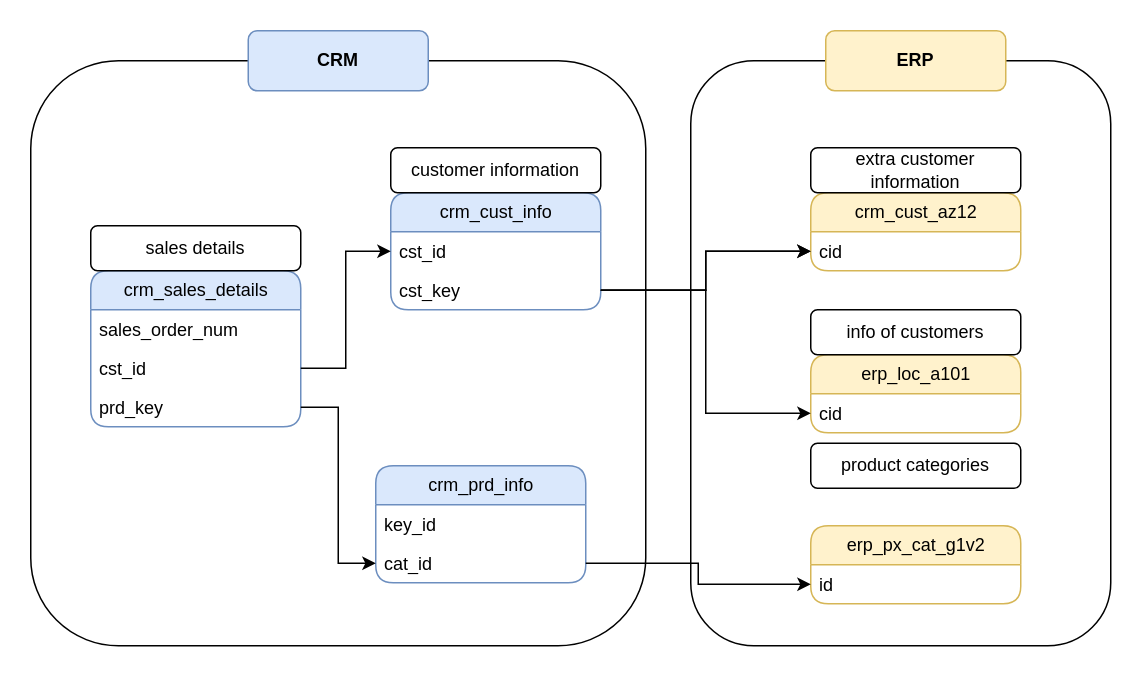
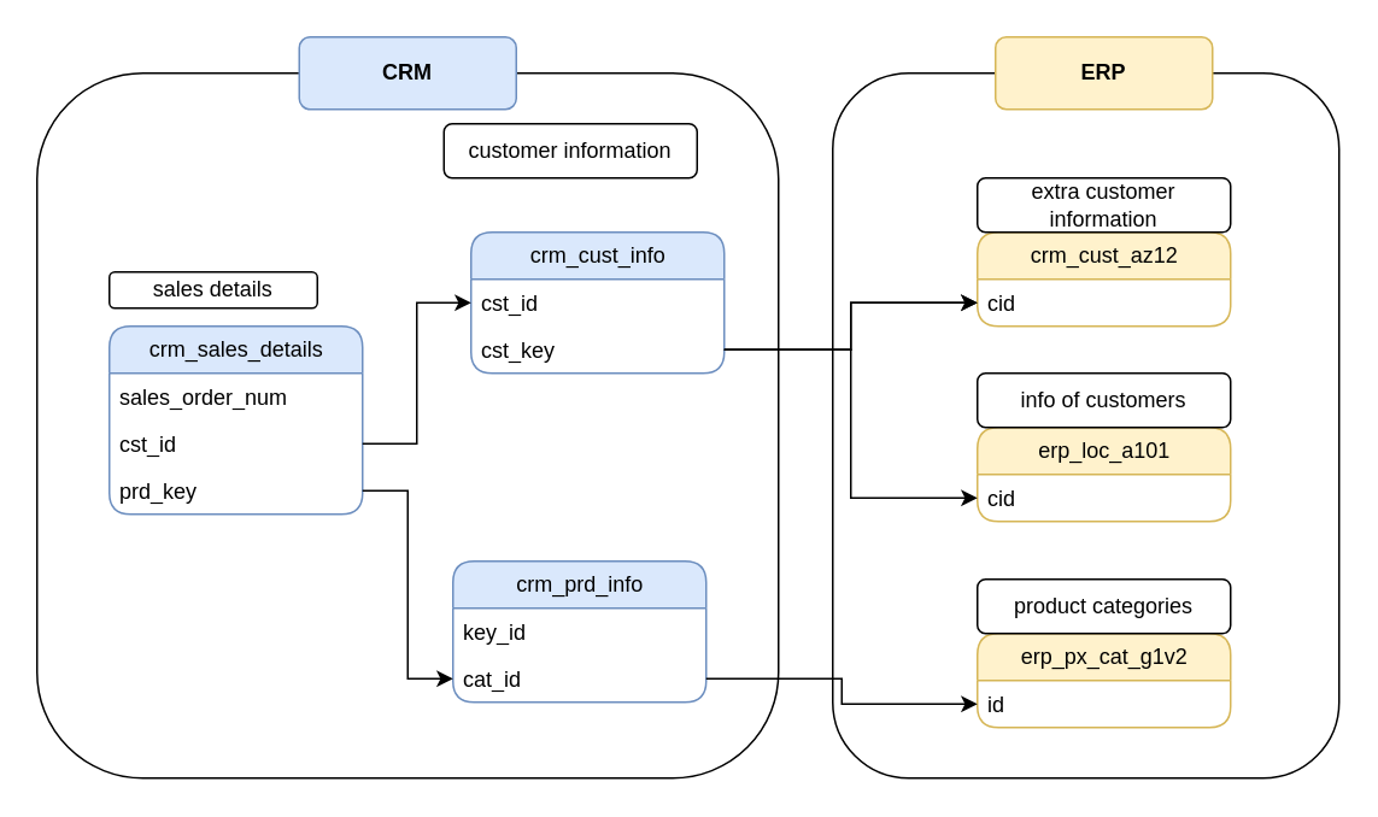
  <mxCell id="0" />
  <mxCell id="1" parent="0" />
  <mxCell id="2" value="" style="rounded=1;whiteSpace=wrap;html=1;fillColor=none;" parent="1" vertex="1"><mxGeometry x="20" y="40" width="410" height="390" as="geometry" /></mxCell>
  <mxCell id="3" value="crm_cust_info" style="swimlane;fontStyle=0;childLayout=stackLayout;horizontal=1;startSize=26;fillColor=#dae8fc;horizontalStack=0;resizeParent=1;resizeParentMax=0;resizeLast=0;collapsible=1;marginBottom=0;html=1;rounded=1;swimlaneLine=1;glass=0;shadow=0;swimlaneFillColor=default;strokeColor=#6c8ebf;" parent="1" vertex="1"><mxGeometry x="260" y="128" width="140" height="78" as="geometry" /></mxCell>
  <mxCell id="4" value="cst_id" style="text;strokeColor=none;fillColor=none;align=left;verticalAlign=top;spacingLeft=4;spacingRight=4;overflow=hidden;rotatable=0;points=[[0,0.5],[1,0.5]];portConstraint=eastwest;whiteSpace=wrap;html=1;" parent="3" vertex="1"><mxGeometry y="26" width="140" height="26" as="geometry" /></mxCell>
  <mxCell id="5" value="cst_key" style="text;strokeColor=none;fillColor=none;align=left;verticalAlign=top;spacingLeft=4;spacingRight=4;overflow=hidden;rotatable=0;points=[[0,0.5],[1,0.5]];portConstraint=eastwest;whiteSpace=wrap;html=1;" parent="3" vertex="1"><mxGeometry y="52" width="140" height="26" as="geometry" /></mxCell>
  <mxCell id="6" value="crm_sales_details" style="swimlane;fontStyle=0;childLayout=stackLayout;horizontal=1;startSize=26;fillColor=#dae8fc;horizontalStack=0;resizeParent=1;resizeParentMax=0;resizeLast=0;collapsible=1;marginBottom=0;html=1;rounded=1;swimlaneLine=1;glass=0;shadow=0;swimlaneFillColor=default;strokeColor=#6c8ebf;" parent="1" vertex="1"><mxGeometry x="60" y="180" width="140" height="104" as="geometry" /></mxCell>
  <mxCell id="7" value="sales_order_num" style="text;strokeColor=none;fillColor=none;align=left;verticalAlign=top;spacingLeft=4;spacingRight=4;overflow=hidden;rotatable=0;points=[[0,0.5],[1,0.5]];portConstraint=eastwest;whiteSpace=wrap;html=1;" parent="6" vertex="1"><mxGeometry y="26" width="140" height="26" as="geometry" /></mxCell>
  <mxCell id="8" value="cst_id" style="text;strokeColor=none;fillColor=none;align=left;verticalAlign=top;spacingLeft=4;spacingRight=4;overflow=hidden;rotatable=0;points=[[0,0.5],[1,0.5]];portConstraint=eastwest;whiteSpace=wrap;html=1;strokeWidth=3;" parent="6" vertex="1"><mxGeometry y="52" width="140" height="26" as="geometry" /></mxCell>
  <mxCell id="9" value="prd_key" style="text;strokeColor=none;fillColor=none;align=left;verticalAlign=top;spacingLeft=4;spacingRight=4;overflow=hidden;rotatable=0;points=[[0,0.5],[1,0.5]];portConstraint=eastwest;whiteSpace=wrap;html=1;strokeWidth=3;" parent="6" vertex="1"><mxGeometry y="78" width="140" height="26" as="geometry" /></mxCell>
  <mxCell id="10" value="crm_prd_info" style="swimlane;fontStyle=0;childLayout=stackLayout;horizontal=1;startSize=26;fillColor=#dae8fc;horizontalStack=0;resizeParent=1;resizeParentMax=0;resizeLast=0;collapsible=1;marginBottom=0;html=1;rounded=1;swimlaneLine=1;glass=0;shadow=0;swimlaneFillColor=default;strokeColor=#6c8ebf;" parent="1" vertex="1"><mxGeometry x="250" y="310" width="140" height="78" as="geometry" /></mxCell>
  <mxCell id="11" value="key_id" style="text;strokeColor=none;fillColor=none;align=left;verticalAlign=top;spacingLeft=4;spacingRight=4;overflow=hidden;rotatable=0;points=[[0,0.5],[1,0.5]];portConstraint=eastwest;whiteSpace=wrap;html=1;" parent="10" vertex="1"><mxGeometry y="26" width="140" height="26" as="geometry" /></mxCell>
  <mxCell id="12" value="cat_id" style="text;strokeColor=none;fillColor=none;align=left;verticalAlign=top;spacingLeft=4;spacingRight=4;overflow=hidden;rotatable=0;points=[[0,0.5],[1,0.5]];portConstraint=eastwest;whiteSpace=wrap;html=1;" parent="10" vertex="1"><mxGeometry y="52" width="140" height="26" as="geometry" /></mxCell>
  <mxCell id="13" style="edgeStyle=orthogonalEdgeStyle;rounded=0;orthogonalLoop=1;jettySize=auto;html=1;entryX=0;entryY=0.5;entryDx=0;entryDy=0;" parent="1" source="8" target="4" edge="1"><mxGeometry relative="1" as="geometry" /></mxCell>
  <mxCell id="14" value="crm_cust_az12" style="swimlane;fontStyle=0;childLayout=stackLayout;horizontal=1;startSize=26;fillColor=#fff2cc;horizontalStack=0;resizeParent=1;resizeParentMax=0;resizeLast=0;collapsible=1;marginBottom=0;html=1;rounded=1;swimlaneLine=1;glass=0;shadow=0;swimlaneFillColor=default;strokeColor=#d6b656;" parent="1" vertex="1"><mxGeometry x="540" y="128" width="140" height="52" as="geometry" /></mxCell>
  <mxCell id="15" value="cid" style="text;strokeColor=none;fillColor=none;align=left;verticalAlign=top;spacingLeft=4;spacingRight=4;overflow=hidden;rotatable=0;points=[[0,0.5],[1,0.5]];portConstraint=eastwest;whiteSpace=wrap;html=1;" parent="14" vertex="1"><mxGeometry y="26" width="140" height="26" as="geometry" /></mxCell>
  <mxCell id="16" value="" style="edgeStyle=orthogonalEdgeStyle;rounded=0;orthogonalLoop=1;jettySize=auto;html=1;" parent="1" source="5" target="15" edge="1"><mxGeometry relative="1" as="geometry" /></mxCell>
  <mxCell id="17" value="erp_loc_a101" style="swimlane;fontStyle=0;childLayout=stackLayout;horizontal=1;startSize=26;fillColor=#fff2cc;horizontalStack=0;resizeParent=1;resizeParentMax=0;resizeLast=0;collapsible=1;marginBottom=0;html=1;rounded=1;swimlaneLine=1;glass=0;shadow=0;swimlaneFillColor=default;strokeColor=#d6b656;" parent="1" vertex="1"><mxGeometry x="540" y="236" width="140" height="52" as="geometry" /></mxCell>
  <mxCell id="18" value="cid" style="text;strokeColor=none;fillColor=none;align=left;verticalAlign=top;spacingLeft=4;spacingRight=4;overflow=hidden;rotatable=0;points=[[0,0.5],[1,0.5]];portConstraint=eastwest;whiteSpace=wrap;html=1;" parent="17" vertex="1"><mxGeometry y="26" width="140" height="26" as="geometry" /></mxCell>
  <mxCell id="19" value="" style="edgeStyle=orthogonalEdgeStyle;rounded=0;orthogonalLoop=1;jettySize=auto;html=1;" parent="1" source="5" target="15" edge="1"><mxGeometry relative="1" as="geometry" /></mxCell>
  <mxCell id="20" style="edgeStyle=orthogonalEdgeStyle;rounded=0;orthogonalLoop=1;jettySize=auto;html=1;entryX=0;entryY=0.5;entryDx=0;entryDy=0;" parent="1" source="5" target="18" edge="1"><mxGeometry relative="1" as="geometry" /></mxCell>
  <mxCell id="21" value="erp_px_cat_g1v2" style="swimlane;fontStyle=0;childLayout=stackLayout;horizontal=1;startSize=26;fillColor=#fff2cc;horizontalStack=0;resizeParent=1;resizeParentMax=0;resizeLast=0;collapsible=1;marginBottom=0;html=1;rounded=1;swimlaneLine=1;glass=0;shadow=0;swimlaneFillColor=default;strokeColor=#d6b656;" parent="1" vertex="1"><mxGeometry x="540" y="350" width="140" height="52" as="geometry" /></mxCell>
  <mxCell id="22" value="id" style="text;strokeColor=none;fillColor=none;align=left;verticalAlign=top;spacingLeft=4;spacingRight=4;overflow=hidden;rotatable=0;points=[[0,0.5],[1,0.5]];portConstraint=eastwest;whiteSpace=wrap;html=1;" parent="21" vertex="1"><mxGeometry y="26" width="140" height="26" as="geometry" /></mxCell>
  <mxCell id="23" style="edgeStyle=orthogonalEdgeStyle;rounded=0;orthogonalLoop=1;jettySize=auto;html=1;entryX=0;entryY=0.75;entryDx=0;entryDy=0;" parent="1" source="12" target="21" edge="1"><mxGeometry relative="1" as="geometry" /></mxCell>
- <mxCell id="24" value="sales details" style="whiteSpace=wrap;html=1;rounded=1;" parent="1" vertex="1"><mxGeometry x="60" y="150" width="140" height="30" as="geometry" /></mxCell>
- <mxCell id="25" value="customer information" style="whiteSpace=wrap;html=1;rounded=1;" parent="1" vertex="1"><mxGeometry x="260" y="98" width="140" height="30" as="geometry" /></mxCell>
+ <mxCell id="24" value="sales details" style="whiteSpace=wrap;html=1;rounded=1;" parent="1" vertex="1"><mxGeometry x="60" y="150" width="115" height="20" as="geometry" /></mxCell>
+ <mxCell id="25" value="customer information" style="whiteSpace=wrap;html=1;rounded=1;" parent="1" vertex="1"><mxGeometry x="245" y="68" width="140" height="30" as="geometry" /></mxCell>
  <mxCell id="26" value="extra customer information" style="whiteSpace=wrap;html=1;rounded=1;" parent="1" vertex="1"><mxGeometry x="540" y="98" width="140" height="30" as="geometry" /></mxCell>
  <mxCell id="27" value="info of customers" style="whiteSpace=wrap;html=1;rounded=1;" parent="1" vertex="1"><mxGeometry x="540" y="206" width="140" height="30" as="geometry" /></mxCell>
- <mxCell id="28" value="product categories" style="whiteSpace=wrap;html=1;rounded=1;" parent="1" vertex="1"><mxGeometry x="540" y="295" width="140" height="30" as="geometry" /></mxCell>
+ <mxCell id="28" value="product categories" style="whiteSpace=wrap;html=1;rounded=1;" parent="1" vertex="1"><mxGeometry x="540" y="320" width="140" height="30" as="geometry" /></mxCell>
  <mxCell id="29" value="&lt;b&gt;CRM&lt;/b&gt;" style="rounded=1;whiteSpace=wrap;html=1;fillColor=#dae8fc;strokeColor=#6c8ebf;" parent="1" vertex="1"><mxGeometry x="165" y="20" width="120" height="40" as="geometry" /></mxCell>
  <mxCell id="30" value="" style="rounded=1;whiteSpace=wrap;html=1;fillColor=none;strokeColor=default;" parent="1" vertex="1"><mxGeometry x="460" y="40" width="280" height="390" as="geometry" /></mxCell>
  <mxCell id="31" value="ERP" style="rounded=1;whiteSpace=wrap;html=1;fillColor=#fff2cc;strokeColor=#d6b656;fontStyle=1" parent="1" vertex="1"><mxGeometry x="550" y="20" width="120" height="40" as="geometry" /></mxCell>
  <mxCell id="32" style="edgeStyle=orthogonalEdgeStyle;rounded=0;orthogonalLoop=1;jettySize=auto;html=1;entryX=0;entryY=0.5;entryDx=0;entryDy=0;" parent="1" source="9" target="12" edge="1"><mxGeometry relative="1" as="geometry" /></mxCell>
